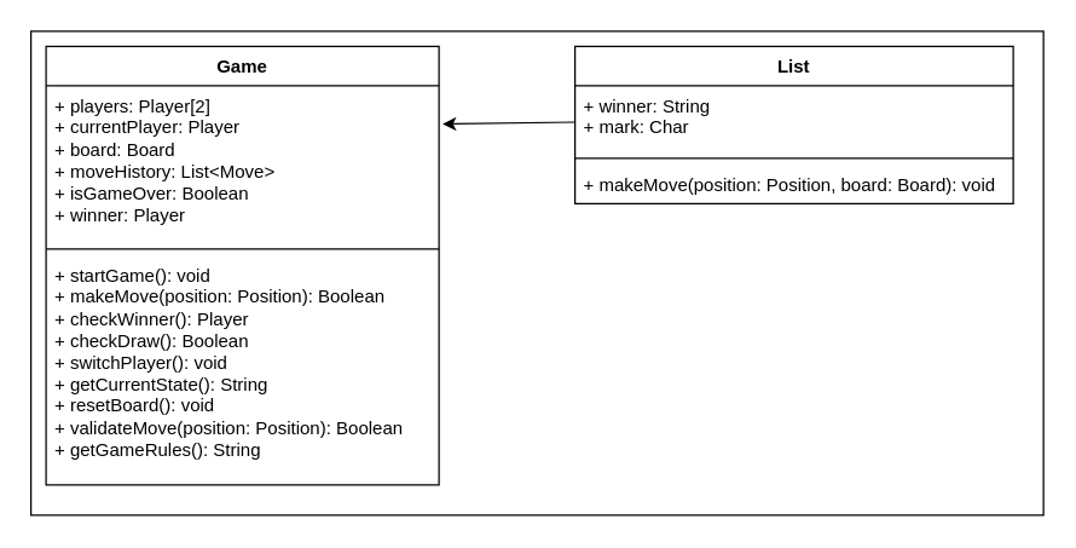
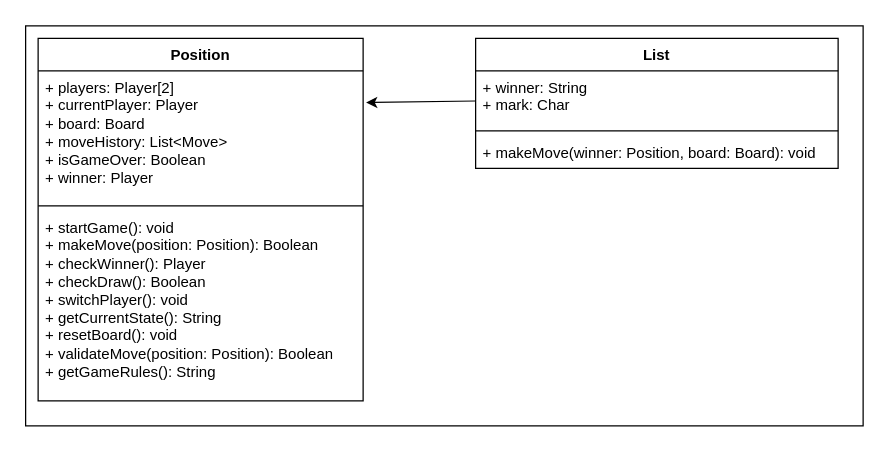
  <mxCell id="0" />
  <mxCell id="1" parent="0" />
  <mxCell id="2" value="" style="rounded=0;whiteSpace=wrap;html=1;" vertex="1" parent="1"><mxGeometry x="20" y="20" width="670" height="320" as="geometry" /></mxCell>
- <mxCell id="3" value="Game" style="swimlane;fontStyle=1;align=center;verticalAlign=top;childLayout=stackLayout;horizontal=1;startSize=26;horizontalStack=0;resizeParent=1;resizeParentMax=0;resizeLast=0;collapsible=1;marginBottom=0;whiteSpace=wrap;html=1;" vertex="1" parent="1"><mxGeometry x="30" y="30" width="260" height="290" as="geometry" /></mxCell>
+ <mxCell id="3" value="Position" style="swimlane;fontStyle=1;align=center;verticalAlign=top;childLayout=stackLayout;horizontal=1;startSize=26;horizontalStack=0;resizeParent=1;resizeParentMax=0;resizeLast=0;collapsible=1;marginBottom=0;whiteSpace=wrap;html=1;" vertex="1" parent="1"><mxGeometry x="30" y="30" width="260" height="290" as="geometry" /></mxCell>
  <mxCell id="4" value="+ players: Player[2]&lt;div&gt;&lt;font color=&quot;#000000&quot;&gt;+ currentPlayer: Player&lt;/font&gt;&lt;/div&gt;&lt;div&gt;&lt;font color=&quot;#000000&quot;&gt;+ board: Board&lt;/font&gt;&lt;/div&gt;&lt;div&gt;&lt;font color=&quot;#000000&quot;&gt;&lt;font color=&quot;#000000&quot;&gt;+ moveHistory: List&amp;lt;Move&amp;gt;&lt;/font&gt;&lt;/font&gt;&lt;/div&gt;&lt;div&gt;&lt;font color=&quot;#000000&quot;&gt;&lt;font color=&quot;#000000&quot;&gt;+ isGameOver: Boolean&lt;/font&gt;&lt;/font&gt;&lt;/div&gt;&lt;div&gt;&lt;font color=&quot;#000000&quot;&gt;&lt;font color=&quot;#000000&quot;&gt;+ winner: Player&lt;/font&gt;&lt;/font&gt;&lt;/div&gt;" style="text;strokeColor=none;fillColor=none;align=left;verticalAlign=top;spacingLeft=4;spacingRight=4;overflow=hidden;rotatable=0;points=[[0,0.5],[1,0.5]];portConstraint=eastwest;whiteSpace=wrap;html=1;" vertex="1" parent="3"><mxGeometry y="26" width="260" height="104" as="geometry" /></mxCell>
  <mxCell id="5" value="" style="line;strokeWidth=1;fillColor=none;align=left;verticalAlign=middle;spacingTop=-1;spacingLeft=3;spacingRight=3;rotatable=0;labelPosition=right;points=[];portConstraint=eastwest;strokeColor=inherit;" vertex="1" parent="3"><mxGeometry y="130" width="260" height="8" as="geometry" /></mxCell>
  <mxCell id="6" value="+ startGame(): void&lt;div&gt;+ makeMove(position: Position): Boolean&lt;/div&gt;&lt;div&gt;+ checkWinner(): Player&lt;/div&gt;&lt;div&gt;+ checkDraw(): Boolean&lt;/div&gt;&lt;div&gt;+ switchPlayer(): void&lt;/div&gt;&lt;div&gt;+ getCurrentState(): String&lt;/div&gt;&lt;div&gt;+ resetBoard(): void&lt;/div&gt;&lt;div&gt;+ validateMove(position: Position): Boolean&lt;/div&gt;&lt;div&gt;+ getGameRules(): String&lt;/div&gt;" style="text;strokeColor=none;fillColor=none;align=left;verticalAlign=top;spacingLeft=4;spacingRight=4;overflow=hidden;rotatable=0;points=[[0,0.5],[1,0.5]];portConstraint=eastwest;whiteSpace=wrap;html=1;" vertex="1" parent="3"><mxGeometry y="138" width="260" height="152" as="geometry" /></mxCell>
  <mxCell id="7" value="List" style="swimlane;fontStyle=1;align=center;verticalAlign=top;childLayout=stackLayout;horizontal=1;startSize=26;horizontalStack=0;resizeParent=1;resizeParentMax=0;resizeLast=0;collapsible=1;marginBottom=0;whiteSpace=wrap;html=1;" vertex="1" parent="1"><mxGeometry x="380" y="30" width="290" height="104" as="geometry" /></mxCell>
  <mxCell id="8" value="+ winner: String&lt;div&gt;+ mark: Char&lt;/div&gt;" style="text;strokeColor=none;fillColor=none;align=left;verticalAlign=top;spacingLeft=4;spacingRight=4;overflow=hidden;rotatable=0;points=[[0,0.5],[1,0.5]];portConstraint=eastwest;whiteSpace=wrap;html=1;" vertex="1" parent="7"><mxGeometry y="26" width="290" height="44" as="geometry" /></mxCell>
  <mxCell id="9" value="" style="line;strokeWidth=1;fillColor=none;align=left;verticalAlign=middle;spacingTop=-1;spacingLeft=3;spacingRight=3;rotatable=0;labelPosition=right;points=[];portConstraint=eastwest;strokeColor=inherit;" vertex="1" parent="7"><mxGeometry y="70" width="290" height="8" as="geometry" /></mxCell>
- <mxCell id="10" value="+ makeMove(position: P&lt;span style=&quot;color: rgb(0, 0, 0);&quot;&gt;osition, board: Board&lt;/span&gt;): void" style="text;strokeColor=none;fillColor=none;align=left;verticalAlign=top;spacingLeft=4;spacingRight=4;overflow=hidden;rotatable=0;points=[[0,0.5],[1,0.5]];portConstraint=eastwest;whiteSpace=wrap;html=1;" vertex="1" parent="7"><mxGeometry y="78" width="290" height="26" as="geometry" /></mxCell>
+ <mxCell id="10" value="+ makeMove(winner: P&lt;span style=&quot;color: rgb(0, 0, 0);&quot;&gt;osition, board: Board&lt;/span&gt;): void" style="text;strokeColor=none;fillColor=none;align=left;verticalAlign=top;spacingLeft=4;spacingRight=4;overflow=hidden;rotatable=0;points=[[0,0.5],[1,0.5]];portConstraint=eastwest;whiteSpace=wrap;html=1;" vertex="1" parent="7"><mxGeometry y="78" width="290" height="26" as="geometry" /></mxCell>
  <mxCell id="11" style="edgeStyle=none;html=1;entryX=1.009;entryY=0.244;entryDx=0;entryDy=0;entryPerimeter=0;" edge="1" parent="1" source="8" target="4"><mxGeometry relative="1" as="geometry" /></mxCell>
